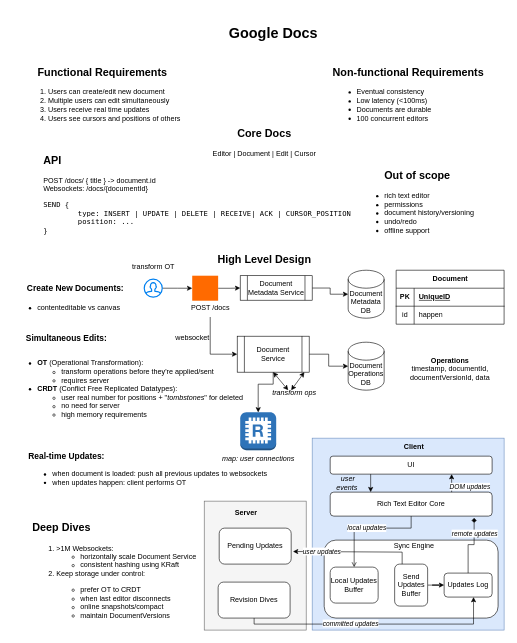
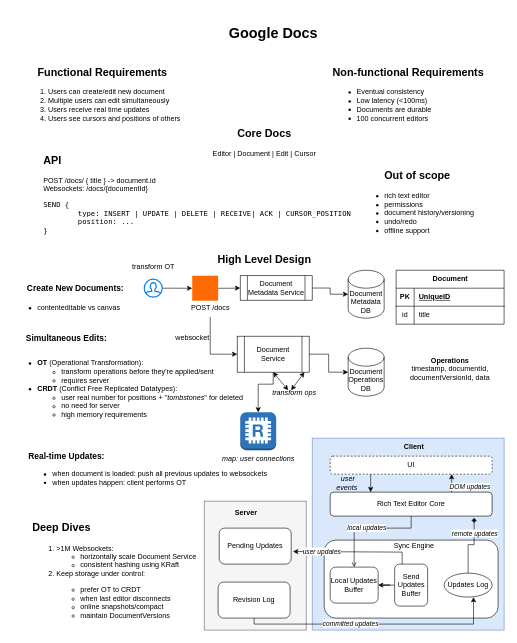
  <mxCell id="0" />
  <mxCell id="1" parent="0" />
  <mxCell id="2" value="&lt;h1&gt;Google Docs&lt;/h1&gt;" style="text;html=1;align=center;verticalAlign=middle;resizable=0;points=[];autosize=1;strokeColor=none;fillColor=none;" vertex="1" parent="1"><mxGeometry x="370" width="170" height="70" as="geometry" y="20" /></mxCell>
  <mxCell id="3" value="&lt;h2&gt;Functional Requirements&lt;/h2&gt;&lt;div&gt;&lt;ol&gt;&lt;li style=&quot;text-align: left;&quot;&gt;Users can create/edit new document&lt;/li&gt;&lt;li style=&quot;text-align: left;&quot;&gt;Multiple users can edit simultaneously&lt;/li&gt;&lt;li style=&quot;text-align: left;&quot;&gt;Users receive real time updates&lt;/li&gt;&lt;li style=&quot;text-align: left;&quot;&gt;Users see cursors and positions of others&lt;/li&gt;&lt;/ol&gt;&lt;/div&gt;" style="text;html=1;align=center;verticalAlign=middle;resizable=0;points=[];autosize=1;strokeColor=none;fillColor=none;" vertex="1" parent="1"><mxGeometry x="30" y="90" width="280" height="130" as="geometry" /></mxCell>
  <mxCell id="4" value="&lt;h2&gt;Non-functional Requirements&lt;/h2&gt;&lt;div&gt;&lt;ul&gt;&lt;li style=&quot;text-align: left;&quot;&gt;Eventual consistency&lt;/li&gt;&lt;li style=&quot;text-align: left;&quot;&gt;Low latency (&amp;lt;100ms)&lt;/li&gt;&lt;li style=&quot;text-align: left;&quot;&gt;Documents are durable&lt;/li&gt;&lt;li style=&quot;text-align: left;&quot;&gt;100 concurrent editors&lt;/li&gt;&lt;/ul&gt;&lt;/div&gt;" style="text;html=1;align=center;verticalAlign=middle;resizable=0;points=[];autosize=1;strokeColor=none;fillColor=none;" vertex="1" parent="1"><mxGeometry x="540" y="90" width="280" height="130" as="geometry" /></mxCell>
  <mxCell id="5" value="&lt;h2&gt;Out of scope&lt;/h2&gt;&lt;div&gt;&lt;ul&gt;&lt;li style=&quot;text-align: left;&quot;&gt;rich text editor&lt;/li&gt;&lt;li style=&quot;text-align: left;&quot;&gt;permissions&lt;/li&gt;&lt;li style=&quot;text-align: left;&quot;&gt;document history/versioning&lt;/li&gt;&lt;li style=&quot;text-align: left;&quot;&gt;undo/redo&lt;/li&gt;&lt;li style=&quot;text-align: left;&quot;&gt;offline support&lt;/li&gt;&lt;/ul&gt;&lt;/div&gt;" style="text;html=1;align=center;verticalAlign=middle;resizable=0;points=[];autosize=1;strokeColor=none;fillColor=none;" vertex="1" parent="1"><mxGeometry x="590" y="260" width="210" height="150" as="geometry" /></mxCell>
  <mxCell id="6" value="&lt;h2&gt;Core Docs&lt;/h2&gt;&lt;div&gt;Editor | Document | Edit | Cursor&lt;/div&gt;" style="text;html=1;align=center;verticalAlign=middle;resizable=0;points=[];autosize=1;strokeColor=none;fillColor=none;" vertex="1" parent="1"><mxGeometry x="340" y="190" width="200" height="80" as="geometry" /></mxCell>
  <mxCell id="7" value="&lt;h2 style=&quot;margin-top: 0px;&quot;&gt;API&lt;/h2&gt;&lt;div&gt;&lt;span style=&quot;text-wrap-mode: nowrap;&quot;&gt;POST /docs/ { title } -&amp;gt; document.id&lt;/span&gt;&lt;div style=&quot;text-wrap-mode: nowrap;&quot;&gt;Websockets:&amp;nbsp;&lt;span style=&quot;background-color: transparent; color: light-dark(rgb(0, 0, 0), rgb(255, 255, 255));&quot;&gt;/docs/{documentId}&amp;nbsp;&lt;/span&gt;&lt;/div&gt;&lt;pre style=&quot;text-wrap-mode: nowrap;&quot;&gt;SEND {&lt;br&gt;&lt;span style=&quot;white-space: pre;&quot;&gt;&#09;&lt;/span&gt;type: INSERT | UPDATE | DELETE | RECEIVE| ACK | CURSOR_POSITION&lt;br&gt;&lt;span style=&quot;white-space: pre;&quot;&gt;&#09;&lt;/span&gt;position: ...&lt;br&gt;}&lt;/pre&gt;&lt;/div&gt;" style="text;html=1;whiteSpace=wrap;overflow=hidden;rounded=0;align=left;" vertex="1" parent="1"><mxGeometry x="70" y="250" width="520" height="180" as="geometry" /></mxCell>
  <mxCell id="8" value="&lt;h2&gt;High Level Design&lt;/h2&gt;" style="text;html=1;align=center;verticalAlign=middle;resizable=0;points=[];autosize=1;strokeColor=none;fillColor=none;" vertex="1" parent="1"><mxGeometry x="350" y="403" width="180" height="60" as="geometry" /></mxCell>
  <mxCell id="9" value="&lt;h3&gt;&lt;span style=&quot;background-color: transparent; color: light-dark(rgb(0, 0, 0), rgb(255, 255, 255));&quot;&gt;Create New Documents:&lt;/span&gt;&lt;/h3&gt;" style="text;html=1;align=center;verticalAlign=middle;resizable=0;points=[];autosize=1;strokeColor=none;fillColor=none;" vertex="1" parent="1"><mxGeometry x="30" y="450" width="190" height="60" as="geometry" /></mxCell>
  <mxCell id="10" value="" style="edgeStyle=orthogonalEdgeStyle;rounded=0;orthogonalLoop=1;jettySize=auto;html=1;" edge="1" parent="1" source="11" target="13"><mxGeometry relative="1" as="geometry" /></mxCell>
  <mxCell id="11" value="" style="html=1;verticalLabelPosition=bottom;align=center;labelBackgroundColor=#ffffff;verticalAlign=top;strokeWidth=2;strokeColor=#0080F0;shadow=0;dashed=0;shape=mxgraph.ios7.icons.user;" vertex="1" parent="1"><mxGeometry x="240" y="465" width="30" height="30" as="geometry" /></mxCell>
  <mxCell id="12" value="" style="edgeStyle=orthogonalEdgeStyle;rounded=0;orthogonalLoop=1;jettySize=auto;html=1;" edge="1" parent="1" source="13" target="15"><mxGeometry relative="1" as="geometry" /></mxCell>
  <mxCell id="13" value="" style="points=[];aspect=fixed;html=1;align=center;shadow=0;dashed=0;fillColor=#FF6A00;strokeColor=none;shape=mxgraph.alibaba_cloud.apigateway;" vertex="1" parent="1"><mxGeometry x="320" y="459.15" width="43.2" height="41.7" as="geometry" /></mxCell>
  <mxCell id="14" value="" style="edgeStyle=orthogonalEdgeStyle;rounded=0;orthogonalLoop=1;jettySize=auto;html=1;" edge="1" parent="1" source="15" target="18"><mxGeometry relative="1" as="geometry" /></mxCell>
  <mxCell id="15" value="Document Metadata Service" style="shape=process;whiteSpace=wrap;html=1;backgroundOutline=1;" vertex="1" parent="1"><mxGeometry x="400" y="459.15" width="120" height="40.85" as="geometry" /></mxCell>
  <mxCell id="16" style="edgeStyle=orthogonalEdgeStyle;rounded=0;orthogonalLoop=1;jettySize=auto;html=1;entryX=0;entryY=0.5;entryDx=0;entryDy=0;" edge="1" parent="1" source="17" target="29"><mxGeometry relative="1" as="geometry" /></mxCell>
  <mxCell id="17" value="POST /docs" style="text;html=1;align=center;verticalAlign=middle;resizable=0;points=[];autosize=1;strokeColor=none;fillColor=none;" vertex="1" parent="1"><mxGeometry x="305" y="498" width="90" height="30" as="geometry" /></mxCell>
  <mxCell id="18" value="Document Metadata DB" style="shape=cylinder3;whiteSpace=wrap;html=1;boundedLbl=1;backgroundOutline=1;size=15;" vertex="1" parent="1"><mxGeometry x="580" y="450" width="60" height="80" as="geometry" /></mxCell>
  <mxCell id="19" value="Document" style="shape=table;startSize=30;container=1;collapsible=1;childLayout=tableLayout;fixedRows=1;rowLines=0;fontStyle=1;align=center;resizeLast=1;html=1;" vertex="1" parent="1"><mxGeometry x="660" y="450" width="180" height="90" as="geometry" /></mxCell>
  <mxCell id="20" value="" style="shape=tableRow;horizontal=0;startSize=0;swimlaneHead=0;swimlaneBody=0;fillColor=none;collapsible=0;dropTarget=0;points=[[0,0.5],[1,0.5]];portConstraint=eastwest;top=0;left=0;right=0;bottom=1;" vertex="1" parent="19"><mxGeometry y="30" width="180" height="30" as="geometry" /></mxCell>
  <mxCell id="21" value="PK" style="shape=partialRectangle;connectable=0;fillColor=none;top=0;left=0;bottom=0;right=0;fontStyle=1;overflow=hidden;whiteSpace=wrap;html=1;" vertex="1" parent="20"><mxGeometry width="30" height="30" as="geometry"><mxRectangle width="30" height="30" as="alternateBounds" /></mxGeometry></mxCell>
  <mxCell id="22" value="UniqueID" style="shape=partialRectangle;connectable=0;fillColor=none;top=0;left=0;bottom=0;right=0;align=left;spacingLeft=6;fontStyle=5;overflow=hidden;whiteSpace=wrap;html=1;" vertex="1" parent="20"><mxGeometry x="30" width="150" height="30" as="geometry"><mxRectangle width="150" height="30" as="alternateBounds" /></mxGeometry></mxCell>
  <mxCell id="23" value="" style="shape=tableRow;horizontal=0;startSize=0;swimlaneHead=0;swimlaneBody=0;fillColor=none;collapsible=0;dropTarget=0;points=[[0,0.5],[1,0.5]];portConstraint=eastwest;top=0;left=0;right=0;bottom=0;" vertex="1" parent="19"><mxGeometry y="60" width="180" height="30" as="geometry" /></mxCell>
  <mxCell id="24" value="id" style="shape=partialRectangle;connectable=0;fillColor=none;top=0;left=0;bottom=0;right=0;editable=1;overflow=hidden;whiteSpace=wrap;html=1;" vertex="1" parent="23"><mxGeometry width="30" height="30" as="geometry"><mxRectangle width="30" height="30" as="alternateBounds" /></mxGeometry></mxCell>
- <mxCell id="25" value="happen" style="shape=partialRectangle;connectable=0;fillColor=none;top=0;left=0;bottom=0;right=0;align=left;spacingLeft=6;overflow=hidden;whiteSpace=wrap;html=1;" vertex="1" parent="23"><mxGeometry x="30" width="150" height="30" as="geometry"><mxRectangle width="150" height="30" as="alternateBounds" /></mxGeometry></mxCell>
+ <mxCell id="25" value="title" style="shape=partialRectangle;connectable=0;fillColor=none;top=0;left=0;bottom=0;right=0;align=left;spacingLeft=6;overflow=hidden;whiteSpace=wrap;html=1;" vertex="1" parent="23"><mxGeometry x="30" width="150" height="30" as="geometry"><mxRectangle width="150" height="30" as="alternateBounds" /></mxGeometry></mxCell>
  <mxCell id="26" value="&lt;h3&gt;Simultaneous Edits:&lt;/h3&gt;" style="text;html=1;align=center;verticalAlign=middle;resizable=0;points=[];autosize=1;strokeColor=none;fillColor=none;" vertex="1" parent="1"><mxGeometry x="30" y="533" width="160" height="60" as="geometry" /></mxCell>
  <mxCell id="27" value="" style="edgeStyle=orthogonalEdgeStyle;rounded=0;orthogonalLoop=1;jettySize=auto;html=1;" edge="1" parent="1" source="29" target="30"><mxGeometry relative="1" as="geometry" /></mxCell>
  <mxCell id="28" style="edgeStyle=orthogonalEdgeStyle;rounded=0;orthogonalLoop=1;jettySize=auto;html=1;" edge="1" parent="1" source="29" target="38"><mxGeometry relative="1" as="geometry"><Array as="points"><mxPoint x="455" y="640" /><mxPoint x="430" y="640" /></Array></mxGeometry></mxCell>
  <mxCell id="29" value="Document Service" style="shape=process;whiteSpace=wrap;html=1;backgroundOutline=1;" vertex="1" parent="1"><mxGeometry x="395" y="560" width="120" height="60" as="geometry" /></mxCell>
- <mxCell id="30" value="Document Operations DB" style="shape=cylinder3;whiteSpace=wrap;html=1;boundedLbl=1;backgroundOutline=1;size=15;" vertex="1" parent="1"><mxGeometry x="580" y="570" width="60" height="80" as="geometry" /></mxCell>
+ <mxCell id="30" value="Document Operations DB" style="shape=cylinder3;whiteSpace=wrap;html=1;boundedLbl=1;backgroundOutline=1;size=15;" vertex="1" parent="1"><mxGeometry x="580" y="580" width="60" height="80" as="geometry" /></mxCell>
  <mxCell id="31" value="&lt;i&gt;transform ops&lt;/i&gt;" style="text;html=1;align=center;verticalAlign=middle;resizable=0;points=[];autosize=1;strokeColor=none;fillColor=none;" vertex="1" parent="1"><mxGeometry x="440" y="640" width="100" height="30" as="geometry" /></mxCell>
  <mxCell id="32" value="" style="endArrow=classic;startArrow=classic;html=1;rounded=0;entryX=0.5;entryY=1;entryDx=0;entryDy=0;" edge="1" parent="1" target="29"><mxGeometry width="50" height="50" relative="1" as="geometry"><mxPoint x="480" y="650" as="sourcePoint" /><mxPoint x="460" y="600" as="targetPoint" /></mxGeometry></mxCell>
  <mxCell id="33" value="websocket" style="text;html=1;align=center;verticalAlign=middle;resizable=0;points=[];autosize=1;strokeColor=none;fillColor=none;" vertex="1" parent="1"><mxGeometry x="280" y="548" width="80" height="30" as="geometry" /></mxCell>
  <mxCell id="34" value="&lt;b&gt;Operations&lt;/b&gt;&lt;div&gt;timestamp, documentId, documentVersionId, data&lt;/div&gt;" style="text;html=1;align=center;verticalAlign=middle;whiteSpace=wrap;rounded=0;" vertex="1" parent="1"><mxGeometry x="660" y="590" width="180" height="50" as="geometry" /></mxCell>
  <mxCell id="35" value="&lt;ul&gt;&lt;li&gt;&lt;b&gt;OT&lt;/b&gt; (Operational Transformation):&lt;/li&gt;&lt;ul&gt;&lt;li&gt;transform operations before they're applied/sent&lt;/li&gt;&lt;li&gt;requires server&lt;/li&gt;&lt;/ul&gt;&lt;li&gt;&lt;b&gt;CRDT&lt;/b&gt; (Conflict Free Replicated Datatypes):&lt;/li&gt;&lt;ul&gt;&lt;li&gt;user real number for positions + &quot;&lt;i&gt;tombstones&lt;/i&gt;&quot; for deleted&amp;nbsp;&lt;/li&gt;&lt;li&gt;no need for server&lt;/li&gt;&lt;li&gt;high memory requirements&lt;/li&gt;&lt;/ul&gt;&lt;/ul&gt;" style="text;html=1;align=left;verticalAlign=middle;resizable=0;points=[];autosize=1;strokeColor=none;fillColor=none;" vertex="1" parent="1"><mxGeometry x="20" y="578" width="410" height="140" as="geometry" /></mxCell>
  <mxCell id="36" value="&lt;h3&gt;Real-time Updates:&lt;/h3&gt;&lt;div style=&quot;&quot;&gt;&lt;ul&gt;&lt;li&gt;when document is loaded: push all previous updates to websockets&lt;/li&gt;&lt;li&gt;when updates happen: client performs OT&lt;/li&gt;&lt;/ul&gt;&lt;/div&gt;" style="text;html=1;align=left;verticalAlign=middle;resizable=0;points=[];autosize=1;strokeColor=none;fillColor=none;" vertex="1" parent="1"><mxGeometry x="45" y="730" width="420" height="100" as="geometry" /></mxCell>
  <mxCell id="37" value="&lt;ul&gt;&lt;li&gt;contenteditable vs canvas&lt;/li&gt;&lt;/ul&gt;" style="text;html=1;align=left;verticalAlign=middle;resizable=0;points=[];autosize=1;strokeColor=none;fillColor=none;" vertex="1" parent="1"><mxGeometry x="20" y="488" width="200" height="50" as="geometry" /></mxCell>
  <mxCell id="38" value="" style="outlineConnect=0;dashed=0;verticalLabelPosition=bottom;verticalAlign=top;align=center;html=1;shape=mxgraph.aws3.redis;fillColor=#2E73B8;gradientColor=none;" vertex="1" parent="1"><mxGeometry x="400" y="687" width="60" height="63" as="geometry" /></mxCell>
  <mxCell id="39" value="&lt;i&gt;map: user connections&lt;/i&gt;" style="text;html=1;align=center;verticalAlign=middle;resizable=0;points=[];autosize=1;strokeColor=none;fillColor=none;" vertex="1" parent="1"><mxGeometry x="360" y="750" width="140" height="30" as="geometry" /></mxCell>
  <mxCell id="40" value="transform OT" style="text;html=1;align=center;verticalAlign=middle;resizable=0;points=[];autosize=1;strokeColor=none;fillColor=none;" vertex="1" parent="1"><mxGeometry x="210" y="429.15" width="90" height="30" as="geometry" /></mxCell>
  <mxCell id="41" value="" style="whiteSpace=wrap;html=1;aspect=fixed;fillColor=#dae8fc;strokeColor=#6c8ebf;" vertex="1" parent="1"><mxGeometry x="520" y="730" width="320" height="320" as="geometry" /></mxCell>
  <mxCell id="42" value="&lt;b&gt;Client&lt;/b&gt;" style="text;html=1;align=center;verticalAlign=middle;whiteSpace=wrap;rounded=0;" vertex="1" parent="1"><mxGeometry x="660" y="730" width="60" height="30" as="geometry" /></mxCell>
  <mxCell id="43" value="" style="rounded=0;whiteSpace=wrap;html=1;fillColor=#f5f5f5;fontColor=#333333;strokeColor=#666666;" vertex="1" parent="1"><mxGeometry x="340" y="835" width="170" height="215" as="geometry" /></mxCell>
  <mxCell id="44" value="&lt;b&gt;Server&lt;/b&gt;" style="text;html=1;align=center;verticalAlign=middle;whiteSpace=wrap;rounded=0;" vertex="1" parent="1"><mxGeometry x="380" y="840" width="60" height="30" as="geometry" /></mxCell>
- <mxCell id="45" value="UI" style="rounded=1;whiteSpace=wrap;html=1;" vertex="1" parent="1"><mxGeometry x="550" y="760" width="270" height="30" as="geometry" /></mxCell>
+ <mxCell id="45" value="UI" style="rounded=1;whiteSpace=wrap;html=1;dashed=1;" vertex="1" parent="1"><mxGeometry x="550" y="760" width="270" height="30" as="geometry" /></mxCell>
  <mxCell id="46" value="Rich Text Editor Core" style="rounded=1;whiteSpace=wrap;html=1;" vertex="1" parent="1"><mxGeometry x="550" y="820" width="270" height="40" as="geometry" /></mxCell>
  <mxCell id="47" value="" style="endArrow=classic;html=1;rounded=0;entryX=0.25;entryY=0;entryDx=0;entryDy=0;exitX=0.25;exitY=1;exitDx=0;exitDy=0;" edge="1" parent="1" source="45" target="46"><mxGeometry width="50" height="50" relative="1" as="geometry"><mxPoint x="450" y="790" as="sourcePoint" /><mxPoint x="400" y="840" as="targetPoint" /></mxGeometry></mxCell>
  <mxCell id="48" value="&lt;i&gt;user events&amp;nbsp;&lt;/i&gt;" style="text;html=1;align=center;verticalAlign=middle;whiteSpace=wrap;rounded=0;" vertex="1" parent="1"><mxGeometry x="550" y="790" width="60" height="30" as="geometry" /></mxCell>
  <mxCell id="49" value="" style="endArrow=classic;html=1;rounded=0;exitX=0.75;exitY=0;exitDx=0;exitDy=0;entryX=0.75;entryY=1;entryDx=0;entryDy=0;" edge="1" parent="1" source="46" target="45"><mxGeometry width="50" height="50" relative="1" as="geometry"><mxPoint x="400" y="840" as="sourcePoint" /><mxPoint x="450" y="790" as="targetPoint" /></mxGeometry></mxCell>
  <mxCell id="50" value="&lt;i&gt;DOM updates&lt;/i&gt;" style="edgeLabel;html=1;align=center;verticalAlign=middle;resizable=0;points=[];" vertex="1" connectable="0" parent="49"><mxGeometry x="0.687" y="-2" relative="1" as="geometry"><mxPoint x="28" y="15" as="offset" /></mxGeometry></mxCell>
  <mxCell id="51" value="" style="rounded=1;whiteSpace=wrap;html=1;" vertex="1" parent="1"><mxGeometry x="540" y="900" width="290" height="130" as="geometry" /></mxCell>
  <mxCell id="52" value="Sync Engine" style="text;html=1;align=center;verticalAlign=middle;whiteSpace=wrap;rounded=0;" vertex="1" parent="1"><mxGeometry x="650" y="895" width="80" height="30" as="geometry" /></mxCell>
  <mxCell id="53" value="Local Updates Buffer" style="rounded=1;whiteSpace=wrap;html=1;" vertex="1" parent="1"><mxGeometry x="550" y="945" width="80" height="60" as="geometry" /></mxCell>
- <mxCell id="54" value="" style="edgeStyle=orthogonalEdgeStyle;rounded=0;orthogonalLoop=1;jettySize=auto;html=1;" edge="1" parent="1" source="55" target="56"><mxGeometry relative="1" as="geometry" /></mxCell>
+ <mxCell id="54" value="" style="edgeStyle=orthogonalEdgeStyle;rounded=0;orthogonalLoop=1;jettySize=auto;html=1;" edge="1" parent="1" source="55" target="53"><mxGeometry relative="1" as="geometry" /></mxCell>
  <mxCell id="55" value="Send Updates Buffer" style="rounded=1;whiteSpace=wrap;html=1;" vertex="1" parent="1"><mxGeometry x="657.5" y="940" width="55" height="70" as="geometry" /></mxCell>
- <mxCell id="56" value="Updates Log" style="rounded=1;whiteSpace=wrap;html=1;" vertex="1" parent="1"><mxGeometry x="740" y="955" width="80" height="40" as="geometry" /></mxCell>
+ <mxCell id="56" value="Updates Log" style="ellipse;whiteSpace=wrap;html=1;" vertex="1" parent="1"><mxGeometry x="740" y="955" width="80" height="40" as="geometry" /></mxCell>
  <mxCell id="57" style="edgeStyle=orthogonalEdgeStyle;rounded=0;orthogonalLoop=1;jettySize=auto;html=1;entryX=0.889;entryY=1.075;entryDx=0;entryDy=0;entryPerimeter=0;endArrow=diamond;" edge="1" parent="1" source="56" target="46"><mxGeometry relative="1" as="geometry"><mxPoint x="790" y="870" as="targetPoint" /></mxGeometry></mxCell>
  <mxCell id="58" value="&lt;i&gt;remote updates&lt;/i&gt;" style="edgeLabel;html=1;align=center;verticalAlign=middle;resizable=0;points=[];" vertex="1" connectable="0" parent="57"><mxGeometry x="0.51" relative="1" as="geometry"><mxPoint as="offset" /></mxGeometry></mxCell>
  <mxCell id="59" style="edgeStyle=orthogonalEdgeStyle;rounded=0;orthogonalLoop=1;jettySize=auto;html=1;entryX=0.5;entryY=0;entryDx=0;entryDy=0;endArrow=open;" edge="1" parent="1" source="46" target="53"><mxGeometry relative="1" as="geometry"><Array as="points"><mxPoint x="685" y="880" /><mxPoint x="590" y="880" /></Array></mxGeometry></mxCell>
  <mxCell id="60" value="&lt;i&gt;local updates&lt;/i&gt;" style="edgeLabel;html=1;align=center;verticalAlign=middle;resizable=0;points=[];" vertex="1" connectable="0" parent="59"><mxGeometry x="0.059" y="-1" relative="1" as="geometry"><mxPoint as="offset" /></mxGeometry></mxCell>
  <mxCell id="61" value="Pending Updates" style="rounded=1;whiteSpace=wrap;html=1;" vertex="1" parent="1"><mxGeometry x="365" y="880" width="120" height="60" as="geometry" /></mxCell>
- <mxCell id="62" value="Revision Dives" style="rounded=1;whiteSpace=wrap;html=1;" vertex="1" parent="1"><mxGeometry x="363.2" y="970" width="120" height="60" as="geometry" /></mxCell>
+ <mxCell id="62" value="Revision Log" style="rounded=1;whiteSpace=wrap;html=1;" vertex="1" parent="1"><mxGeometry x="363.2" y="970" width="120" height="60" as="geometry" /></mxCell>
  <mxCell id="63" style="edgeStyle=orthogonalEdgeStyle;rounded=0;orthogonalLoop=1;jettySize=auto;html=1;entryX=1.025;entryY=0.65;entryDx=0;entryDy=0;entryPerimeter=0;" edge="1" parent="1" source="55" target="61"><mxGeometry relative="1" as="geometry"><Array as="points"><mxPoint x="670" y="920" /></Array></mxGeometry></mxCell>
  <mxCell id="64" value="&lt;i&gt;user updates&lt;/i&gt;" style="edgeLabel;html=1;align=center;verticalAlign=middle;resizable=0;points=[];" vertex="1" connectable="0" parent="63"><mxGeometry x="0.535" y="-1" relative="1" as="geometry"><mxPoint as="offset" /></mxGeometry></mxCell>
  <mxCell id="65" style="edgeStyle=orthogonalEdgeStyle;rounded=0;orthogonalLoop=1;jettySize=auto;html=1;entryX=0.613;entryY=1;entryDx=0;entryDy=0;entryPerimeter=0;" edge="1" parent="1" source="62" target="56"><mxGeometry relative="1" as="geometry"><Array as="points"><mxPoint x="423" y="1040" /><mxPoint x="789" y="1040" /></Array></mxGeometry></mxCell>
  <mxCell id="66" value="&lt;i&gt;committed updates&lt;/i&gt;" style="edgeLabel;html=1;align=center;verticalAlign=middle;resizable=0;points=[];" vertex="1" connectable="0" parent="65"><mxGeometry x="-0.193" y="2" relative="1" as="geometry"><mxPoint as="offset" /></mxGeometry></mxCell>
  <mxCell id="67" value="&lt;h2 style=&quot;text-align: left;&quot;&gt;Deep Dives&lt;/h2&gt;&lt;div&gt;&lt;ol&gt;&lt;li style=&quot;text-align: left;&quot;&gt;&amp;gt;1M Websockets:&lt;/li&gt;&lt;ul&gt;&lt;li style=&quot;text-align: left;&quot;&gt;horizontally scale Document Service&lt;/li&gt;&lt;li style=&quot;text-align: left;&quot;&gt;consistent hashing using KRaft&lt;/li&gt;&lt;/ul&gt;&lt;li style=&quot;text-align: left;&quot;&gt;Keep storage under control:&lt;/li&gt;&lt;/ol&gt;&lt;ul&gt;&lt;ul&gt;&lt;li style=&quot;text-align: left;&quot;&gt;prefer OT to CRDT&lt;/li&gt;&lt;li style=&quot;text-align: left;&quot;&gt;when last editor disconnects&lt;/li&gt;&lt;li style=&quot;text-align: left;&quot;&gt;online snapshots/compact&lt;/li&gt;&lt;li style=&quot;text-align: left;&quot;&gt;maintain DocumentVersions&lt;/li&gt;&lt;/ul&gt;&lt;/ul&gt;&lt;/div&gt;" style="text;html=1;align=center;verticalAlign=middle;resizable=0;points=[];autosize=1;strokeColor=none;fillColor=none;" vertex="1" parent="1"><mxGeometry x="40" y="850" width="300" height="200" as="geometry" /></mxCell>
  <mxCell id="68" value="" style="endArrow=classic;startArrow=classic;html=1;rounded=0;entryX=0.933;entryY=1;entryDx=0;entryDy=0;entryPerimeter=0;" edge="1" parent="1" target="29"><mxGeometry width="50" height="50" relative="1" as="geometry"><mxPoint x="485" y="650" as="sourcePoint" /><mxPoint x="465" y="630" as="targetPoint" /></mxGeometry></mxCell>
